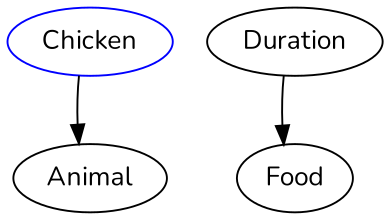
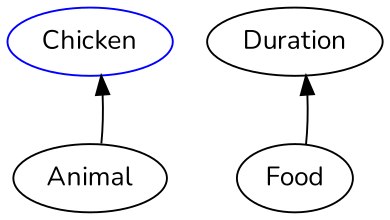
  digraph {
    fontname=Nunito
    node [fontname=Nunito]
    edge [fontname=Nunito]
    Chicken [color=blue]
    Animal
    Duration
    Food
-   Chicken -> Animal
-   Duration -> Food
+   Animal -> Chicken
+   Food -> Duration
  }
